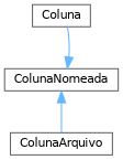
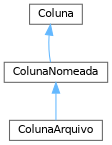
  digraph {
    rankdir=TB
    node [color=grey40 fillcolor=white fontname=Helvetica fontsize=10 shape=box style=filled]
    edge [color=steelblue1 dir=back fontname=Helvetica fontsize=10 labelfontname=Helvetica labelfontsize=10 style=solid]
    n1 [height=0.2 label=Coluna width=0.4]
    n2 [height=0.2 label=ColunaNomeada width=0.4]
    n3 [height=0.2 label=ColunaArquivo width=0.4]
-   n2 -> n1
+   n1 -> n2
    n2 -> n3
  }
